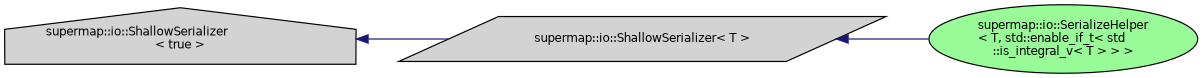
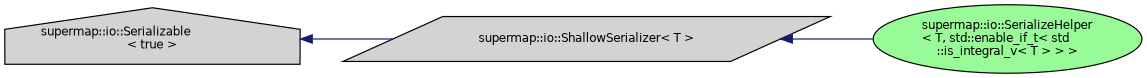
  digraph {
    rankdir=LR
    node [color=black fillcolor=lightgrey fontname=Helvetica fontsize=10 style=filled]
    edge [color=midnightblue dir=back fontname=Helvetica fontsize=10 labelfontname=Helvetica labelfontsize=10 style=solid]
    n1 [fillcolor=palegreen fontcolor=black height=0.2 label="supermap::io::SerializeHelper\l\< T, std::enable_if_t\< std\l::is_integral_v\< T \> \> \>" shape=ellipse width=0.4]
    n2 [height=0.2 label="supermap::io::ShallowSerializer\< T \>" shape=parallelogram width=0.4]
-   n3 [height=0.2 label="supermap::io::ShallowSerializer\l\< true \>" shape=house width=0.4]
+   n3 [height=0.2 label="supermap::io::Serializable\l\< true \>" shape=house width=0.4]
    n2 -> n1
    n3 -> n2
  }
